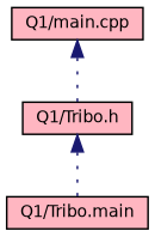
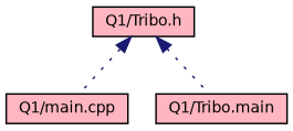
  digraph {
    node [color=black fillcolor=lightpink fontname=Helvetica fontsize=10 shape=record style=filled]
    edge [color=midnightblue dir=back fontname=Helvetica fontsize=10 labelfontname=Helvetica labelfontsize=10 style=dotted]
    n1 [fontcolor=black height=0.2 label="Q1/Tribo.h" width=0.4]
    n2 [height=0.2 label="Q1/main.cpp" width=0.4]
    n3 [height=0.2 label="Q1/Tribo.main" width=0.4]
-   n2 -> n1
+   n1 -> n2
    n1 -> n3
  }
